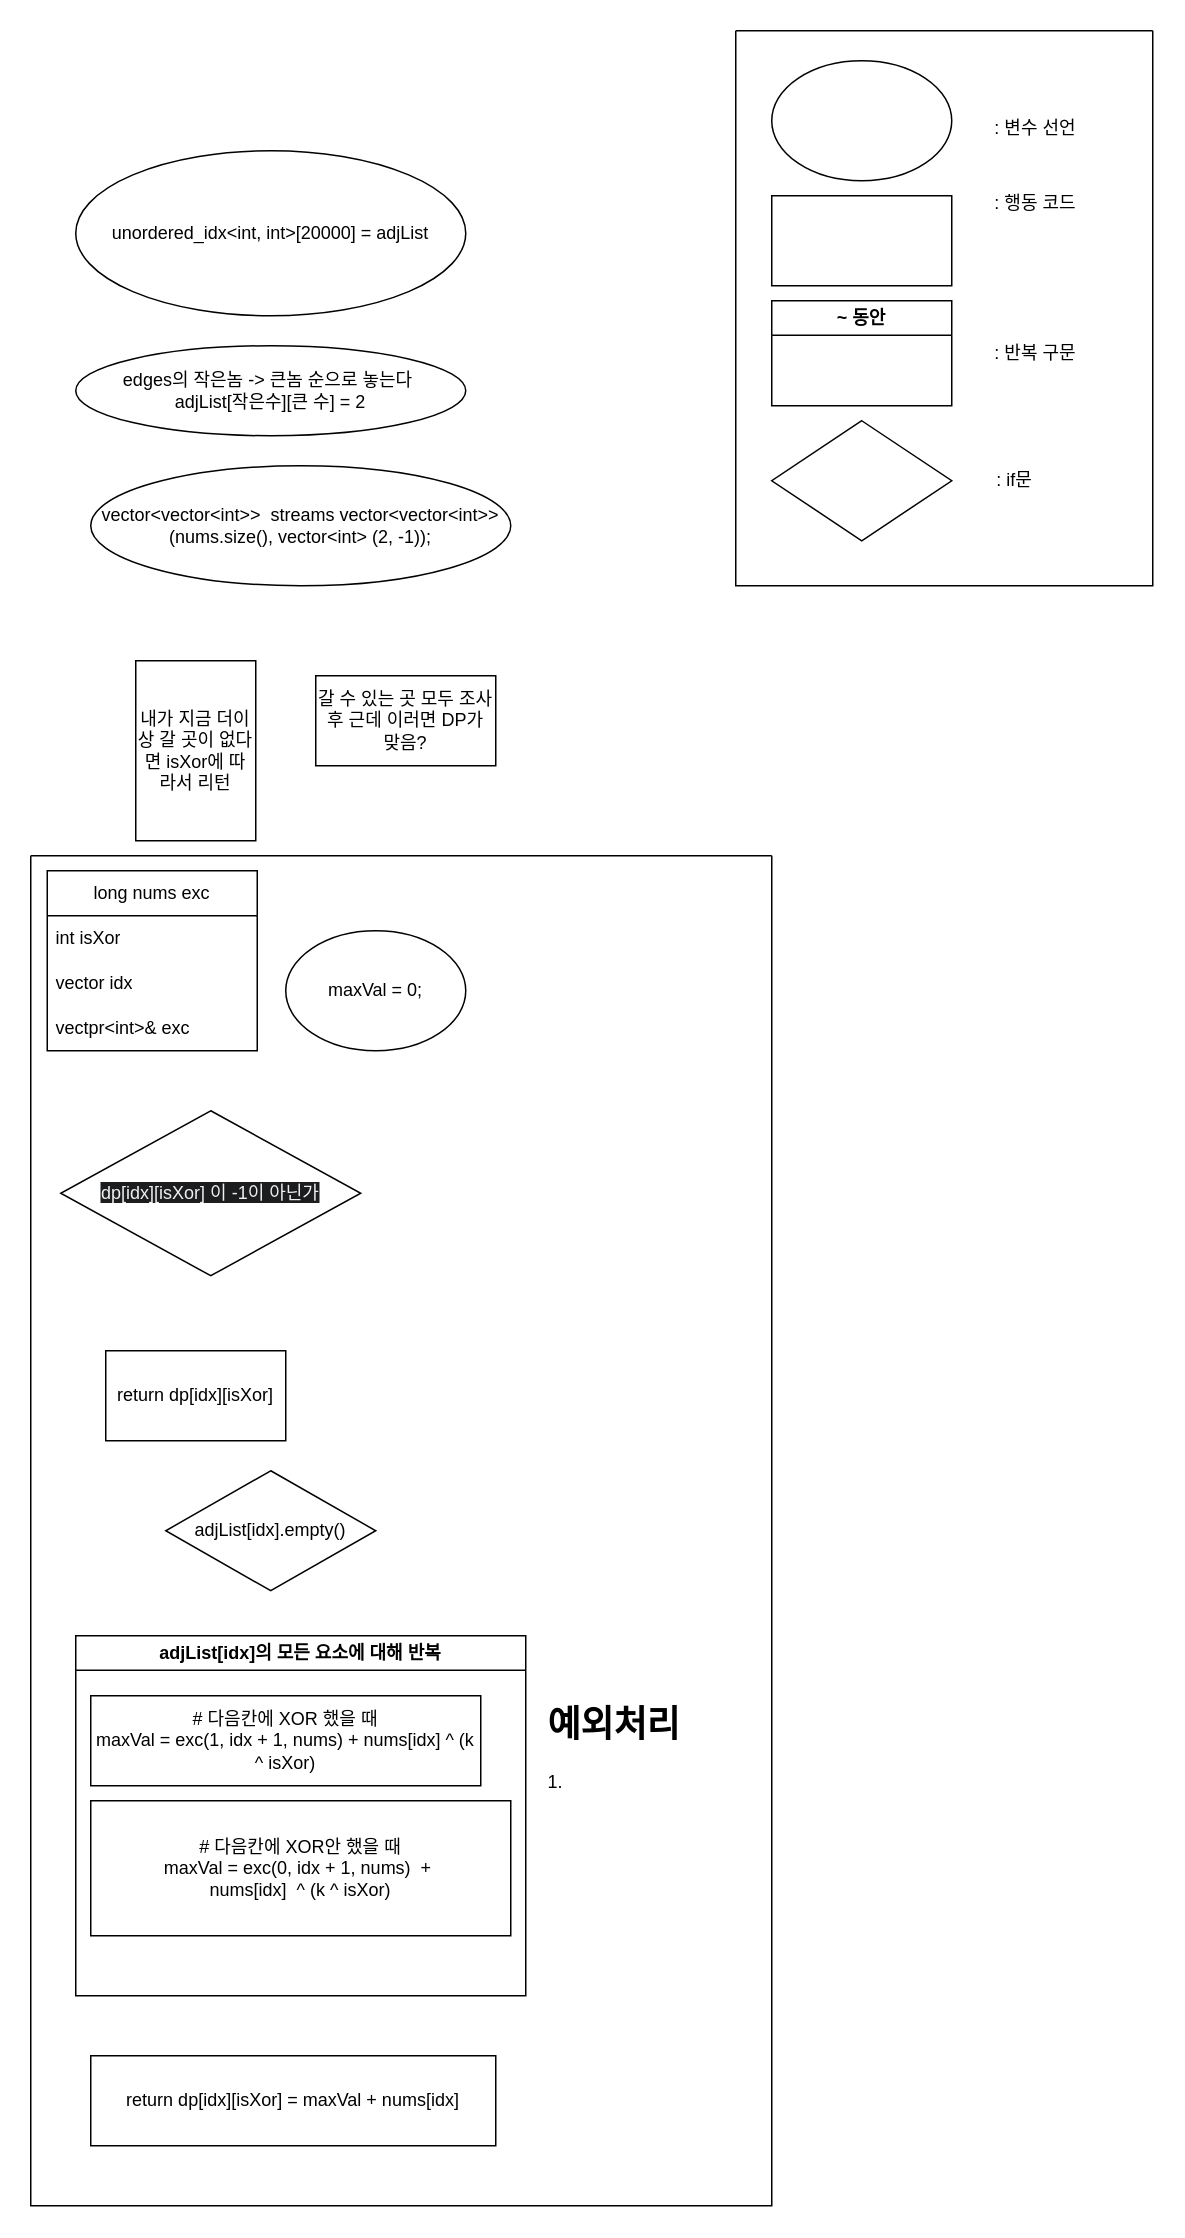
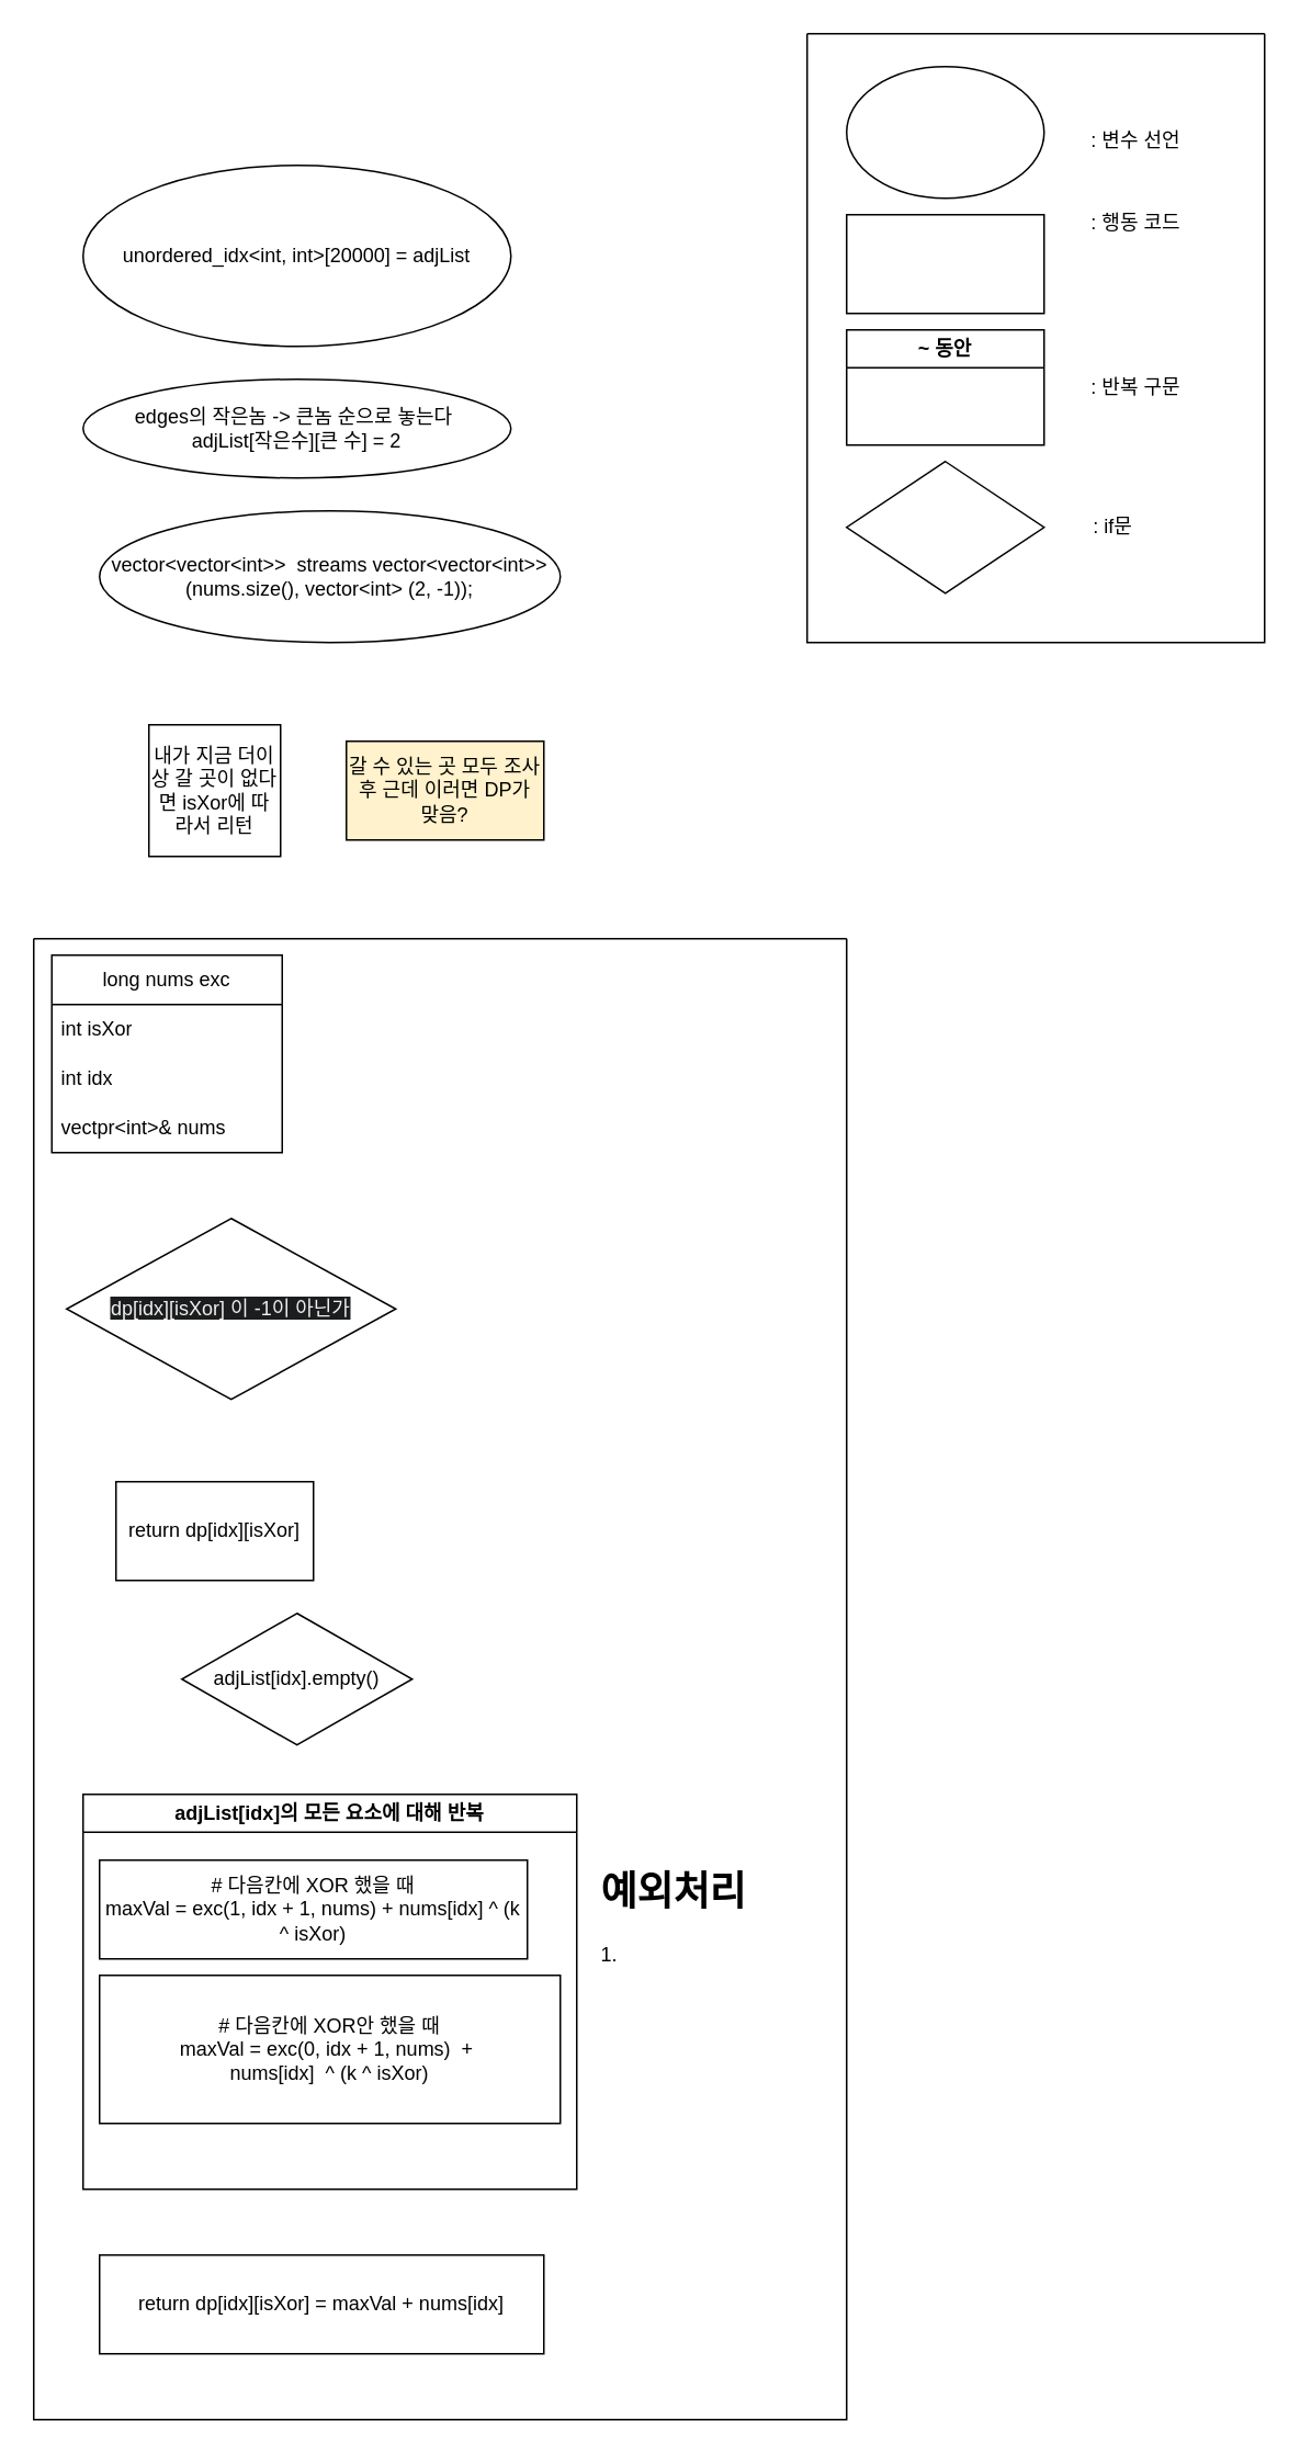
  <mxCell id="0" />
  <mxCell id="1" parent="0" />
  <mxCell id="2" value="" style="swimlane;startSize=0;" vertex="1" parent="1"><mxGeometry x="20" y="570" width="494" height="900" as="geometry" /></mxCell>
  <mxCell id="3" value="long nums exc" style="swimlane;fontStyle=0;childLayout=stackLayout;horizontal=1;startSize=30;horizontalStack=0;resizeParent=1;resizeParentMax=0;resizeLast=0;collapsible=1;marginBottom=0;whiteSpace=wrap;html=1;" vertex="1" parent="2"><mxGeometry x="11" y="10" width="140" height="120" as="geometry" /></mxCell>
  <mxCell id="4" value="int isXor" style="text;strokeColor=none;fillColor=none;align=left;verticalAlign=middle;spacingLeft=4;spacingRight=4;overflow=hidden;points=[[0,0.5],[1,0.5]];portConstraint=eastwest;rotatable=0;whiteSpace=wrap;html=1;" vertex="1" parent="3"><mxGeometry y="30" width="140" height="30" as="geometry" /></mxCell>
- <mxCell id="5" value="vector idx" style="text;strokeColor=none;fillColor=none;align=left;verticalAlign=middle;spacingLeft=4;spacingRight=4;overflow=hidden;points=[[0,0.5],[1,0.5]];portConstraint=eastwest;rotatable=0;whiteSpace=wrap;html=1;" vertex="1" parent="3"><mxGeometry y="60" width="140" height="30" as="geometry" /></mxCell>
- <mxCell id="6" value="vectpr&amp;lt;int&amp;gt;&amp;amp; exc" style="text;strokeColor=none;fillColor=none;align=left;verticalAlign=middle;spacingLeft=4;spacingRight=4;overflow=hidden;points=[[0,0.5],[1,0.5]];portConstraint=eastwest;rotatable=0;whiteSpace=wrap;html=1;" vertex="1" parent="3"><mxGeometry y="90" width="140" height="30" as="geometry" /></mxCell>
+ <mxCell id="5" value="int idx" style="text;strokeColor=none;fillColor=none;align=left;verticalAlign=middle;spacingLeft=4;spacingRight=4;overflow=hidden;points=[[0,0.5],[1,0.5]];portConstraint=eastwest;rotatable=0;whiteSpace=wrap;html=1;" vertex="1" parent="3"><mxGeometry y="60" width="140" height="30" as="geometry" /></mxCell>
+ <mxCell id="6" value="vectpr&amp;lt;int&amp;gt;&amp;amp; nums" style="text;strokeColor=none;fillColor=none;align=left;verticalAlign=middle;spacingLeft=4;spacingRight=4;overflow=hidden;points=[[0,0.5],[1,0.5]];portConstraint=eastwest;rotatable=0;whiteSpace=wrap;html=1;" vertex="1" parent="3"><mxGeometry y="90" width="140" height="30" as="geometry" /></mxCell>
  <mxCell id="7" value="return dp[idx][isXor]" style="rounded=0;whiteSpace=wrap;html=1;" vertex="1" parent="2"><mxGeometry x="50" y="330" width="120" height="60" as="geometry" /></mxCell>
- <mxCell id="8" value="maxVal = 0;" style="ellipse;whiteSpace=wrap;html=1;" vertex="1" parent="2"><mxGeometry x="170" y="50" width="120" height="80" as="geometry" /></mxCell>
  <mxCell id="9" value="" style="group" vertex="1" connectable="0" parent="2"><mxGeometry x="70" y="520" width="424" height="240" as="geometry" /></mxCell>
  <mxCell id="10" value="adjList[idx]의 모든 요소에 대해 반복" style="swimlane;whiteSpace=wrap;html=1;" vertex="1" parent="9"><mxGeometry x="-40" width="300" height="240" as="geometry" /></mxCell>
  <mxCell id="11" value="# 다음칸에 XOR 했을 때&lt;br&gt;maxVal = exc(1, idx + 1, nums) + nums[idx] ^ (k ^ isXor)" style="rounded=0;whiteSpace=wrap;html=1;" vertex="1" parent="10"><mxGeometry x="10" y="40" width="260" height="60" as="geometry" /></mxCell>
  <mxCell id="12" value="# 다음칸에 XOR안 했을 때&lt;br&gt;maxVal = exc(0, idx + 1, nums)&amp;nbsp; +&amp;nbsp;&lt;br&gt;nums[idx]&amp;nbsp; ^ (k ^ isXor)" style="rounded=0;whiteSpace=wrap;html=1;" vertex="1" parent="10"><mxGeometry x="10" y="110" width="280" height="90" as="geometry" /></mxCell>
  <mxCell id="13" value="&lt;h1&gt;예외처리&lt;/h1&gt;&lt;p&gt;1.&amp;nbsp;&lt;/p&gt;" style="text;html=1;spacing=5;spacingTop=-20;whiteSpace=wrap;overflow=hidden;rounded=0;" vertex="1" parent="9"><mxGeometry x="270" y="40" width="140" height="120" as="geometry" /></mxCell>
  <mxCell id="14" value="return dp[idx][isXor] = maxVal + nums[idx]" style="rounded=0;whiteSpace=wrap;html=1;" vertex="1" parent="2"><mxGeometry x="40" y="800" width="270" height="60" as="geometry" /></mxCell>
  <mxCell id="15" value="adjList[idx].empty()" style="rhombus;whiteSpace=wrap;html=1;" vertex="1" parent="2"><mxGeometry x="90" y="410" width="140" height="80" as="geometry" /></mxCell>
  <mxCell id="16" value="&lt;span style=&quot;color: rgb(240, 240, 240); font-family: Helvetica; font-size: 12px; font-style: normal; font-variant-ligatures: normal; font-variant-caps: normal; font-weight: 400; letter-spacing: normal; orphans: 2; text-align: center; text-indent: 0px; text-transform: none; widows: 2; word-spacing: 0px; -webkit-text-stroke-width: 0px; background-color: rgb(27, 29, 30); text-decoration-thickness: initial; text-decoration-style: initial; text-decoration-color: initial; float: none; display: inline !important;&quot;&gt;dp[idx][isXor] 이 -1이 아닌가&lt;/span&gt;" style="rounded=0;whiteSpace=wrap;html=1;shape=rhombus;perimeter=rhombusPerimeter;" vertex="1" parent="2"><mxGeometry x="20" y="170" width="200" height="110" as="geometry" /></mxCell>
  <mxCell id="17" value="" style="swimlane;startSize=0;" vertex="1" parent="1"><mxGeometry x="490" y="20" width="278" height="370" as="geometry" /></mxCell>
  <mxCell id="18" value="" style="ellipse;whiteSpace=wrap;html=1;" vertex="1" parent="17"><mxGeometry x="24" y="20" width="120" height="80" as="geometry" /></mxCell>
  <mxCell id="19" value=": 변수 선언" style="text;html=1;align=center;verticalAlign=middle;whiteSpace=wrap;rounded=0;" vertex="1" parent="17"><mxGeometry x="170" y="50" width="60" height="30" as="geometry" /></mxCell>
  <mxCell id="20" value="" style="rounded=0;whiteSpace=wrap;html=1;" vertex="1" parent="17"><mxGeometry x="24" y="110" width="120" height="60" as="geometry" /></mxCell>
  <mxCell id="21" value=": 행동 코드" style="text;html=1;align=center;verticalAlign=middle;whiteSpace=wrap;rounded=0;" vertex="1" parent="17"><mxGeometry x="170" y="100" width="60" height="30" as="geometry" /></mxCell>
  <mxCell id="22" value="~ 동안" style="swimlane;whiteSpace=wrap;html=1;" vertex="1" parent="17"><mxGeometry x="24" y="180" width="120" height="70" as="geometry" /></mxCell>
  <mxCell id="23" value=": 반복 구문" style="text;html=1;align=center;verticalAlign=middle;whiteSpace=wrap;rounded=0;" vertex="1" parent="17"><mxGeometry x="170" y="200" width="60" height="30" as="geometry" /></mxCell>
  <mxCell id="24" value="" style="rhombus;whiteSpace=wrap;html=1;" vertex="1" parent="17"><mxGeometry x="24" y="260" width="120" height="80" as="geometry" /></mxCell>
  <mxCell id="25" value=": if문" style="text;html=1;align=center;verticalAlign=middle;whiteSpace=wrap;rounded=0;" vertex="1" parent="17"><mxGeometry x="156" y="285" width="60" height="30" as="geometry" /></mxCell>
  <mxCell id="26" value="unordered_idx&amp;lt;int, int&amp;gt;[20000] = adjList" style="ellipse;whiteSpace=wrap;html=1;" vertex="1" parent="1"><mxGeometry x="50" y="100" width="260" height="110" as="geometry" /></mxCell>
  <mxCell id="27" value="edges의 작은놈 -&amp;gt; 큰놈 순으로 놓는다&amp;nbsp;&lt;br&gt;adjList[작은수][큰 수] = 2" style="ellipse;whiteSpace=wrap;html=1;" vertex="1" parent="1"><mxGeometry x="50" y="230" width="260" height="60" as="geometry" /></mxCell>
  <mxCell id="28" value="vector&amp;lt;vector&amp;lt;int&amp;gt;&amp;gt;&amp;nbsp; streams vector&amp;lt;vector&amp;lt;int&amp;gt;&amp;gt; (nums.size(), vector&amp;lt;int&amp;gt; (2, -1));" style="ellipse;whiteSpace=wrap;html=1;" vertex="1" parent="1"><mxGeometry x="60" y="310" width="280" height="80" as="geometry" /></mxCell>
- <mxCell id="29" value="내가 지금 더이상 갈 곳이 없다면 isXor에 따라서 리턴" style="whiteSpace=wrap;html=1;aspect=fixed;" vertex="1" parent="1"><mxGeometry x="90" y="440" width="80" height="120" as="geometry" /></mxCell>
- <mxCell id="30" value="갈 수 있는 곳 모두 조사후 근데 이러면 DP가 맞음?" style="rounded=0;whiteSpace=wrap;html=1;" vertex="1" parent="1"><mxGeometry x="210" y="450" width="120" height="60" as="geometry" /></mxCell>
+ <mxCell id="29" value="내가 지금 더이상 갈 곳이 없다면 isXor에 따라서 리턴" style="whiteSpace=wrap;html=1;aspect=fixed;" vertex="1" parent="1"><mxGeometry x="90" y="440" width="80" height="80" as="geometry" /></mxCell>
+ <mxCell id="30" value="갈 수 있는 곳 모두 조사후 근데 이러면 DP가 맞음?" style="rounded=0;whiteSpace=wrap;html=1;fillColor=#fff2cc;" vertex="1" parent="1"><mxGeometry x="210" y="450" width="120" height="60" as="geometry" /></mxCell>
